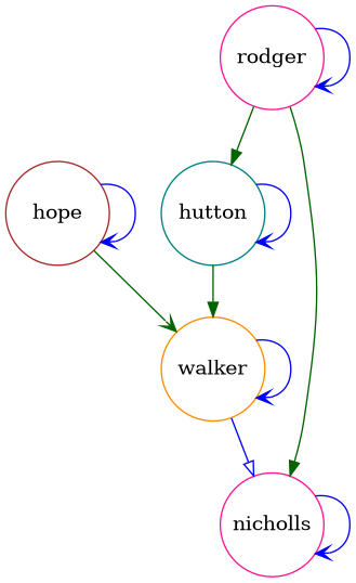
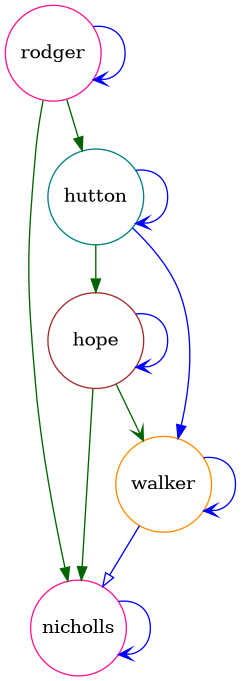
  digraph {
    node [color=deeppink fillcolor=white fixedsize=true shape=circle style=filled]
    edge [arrowhead=vee color=blue penwidth=1]
    nicholls [height=1 width=1]
    hope [color=brown height=1 width=1]
    walker [color=darkorange height=1 width=1]
    hutton [color=teal height=1 width=1]
    rodger [height=1 width=1]
    nicholls -> nicholls
+   hope -> nicholls [arrowhead=normal color=darkgreen]
    hope -> hope
    hope -> walker [color=darkgreen]
    walker -> nicholls [arrowhead=onormal]
    walker -> walker
-   hutton -> walker [arrowhead=normal color=darkgreen]
+   hutton -> hope [arrowhead=normal color=darkgreen]
+   hutton -> walker [arrowhead=normal]
    hutton -> hutton
    rodger -> nicholls [arrowhead=normal color=darkgreen]
    rodger -> hutton [arrowhead=normal color=darkgreen]
    rodger -> rodger
  }
